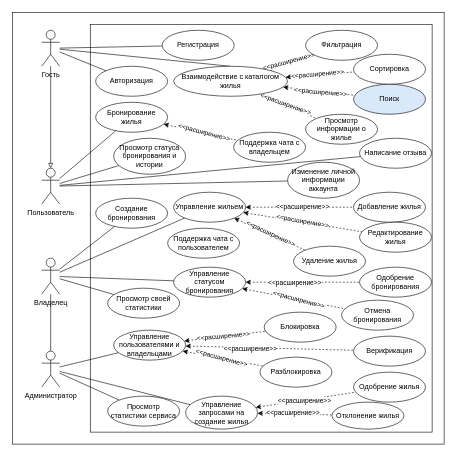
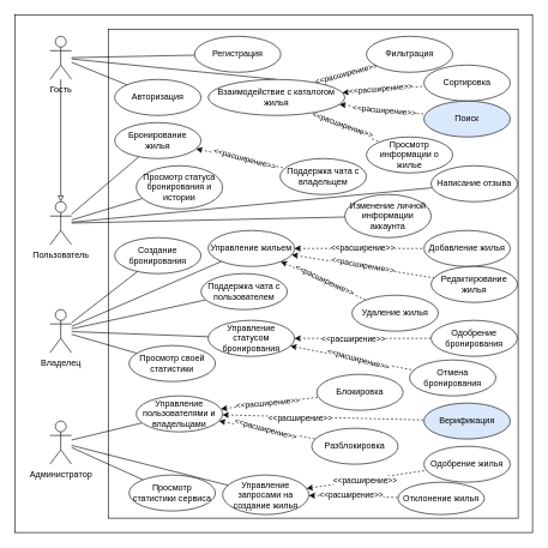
  <mxCell id="0" />
  <mxCell id="1" parent="0" />
  <mxCell id="2" value="" style="whiteSpace=wrap;html=1;aspect=fixed;" parent="1" vertex="1"><mxGeometry x="20" y="20" width="720" height="720" as="geometry" /></mxCell>
  <mxCell id="3" value="" style="rounded=0;whiteSpace=wrap;html=1;" parent="1" vertex="1"><mxGeometry x="150" y="40" width="570" height="680" as="geometry" /></mxCell>
  <mxCell id="4" style="rounded=0;orthogonalLoop=1;jettySize=auto;html=1;endArrow=none;startFill=0;" parent="1" source="83" target="8" edge="1"><mxGeometry relative="1" as="geometry" /></mxCell>
  <mxCell id="5" style="rounded=0;orthogonalLoop=1;jettySize=auto;html=1;endArrow=none;startFill=0;" parent="1" source="83" target="9" edge="1"><mxGeometry relative="1" as="geometry" /></mxCell>
  <mxCell id="6" style="rounded=0;orthogonalLoop=1;jettySize=auto;html=1;endArrow=none;startFill=0;entryX=0.5;entryY=0;entryDx=0;entryDy=0;" parent="1" source="83" target="18" edge="1"><mxGeometry relative="1" as="geometry" /></mxCell>
  <mxCell id="7" style="edgeStyle=orthogonalEdgeStyle;rounded=0;orthogonalLoop=1;jettySize=auto;html=1;endArrow=block;endFill=0;" edge="1" parent="1" source="83" target="27"><mxGeometry relative="1" as="geometry" /></mxCell>
  <mxCell id="8" value="Регистрация" style="ellipse;whiteSpace=wrap;html=1;" parent="1" vertex="1"><mxGeometry x="270" y="50" width="120" height="50" as="geometry" /></mxCell>
  <mxCell id="9" value="Авторизация" style="ellipse;whiteSpace=wrap;html=1;" parent="1" vertex="1"><mxGeometry x="159" y="110" width="120" height="50" as="geometry" /></mxCell>
  <mxCell id="10" style="rounded=0;orthogonalLoop=1;jettySize=auto;html=1;dashed=1;startArrow=classic;startFill=1;endArrow=none;" parent="1" source="18" target="19" edge="1"><mxGeometry relative="1" as="geometry" /></mxCell>
  <mxCell id="11" value="&amp;lt;&amp;lt;расширение&amp;gt;&amp;gt;" style="edgeLabel;html=1;align=center;verticalAlign=middle;resizable=0;points=[];rotation=-15;" parent="10" vertex="1" connectable="0"><mxGeometry x="-0.038" y="2" relative="1" as="geometry"><mxPoint as="offset" /></mxGeometry></mxCell>
  <mxCell id="12" style="rounded=0;orthogonalLoop=1;jettySize=auto;html=1;dashed=1;startArrow=classic;startFill=1;endArrow=none;" parent="1" source="18" target="20" edge="1"><mxGeometry relative="1" as="geometry" /></mxCell>
  <mxCell id="13" value="&amp;lt;&amp;lt;расширение&amp;gt;&amp;gt;" style="edgeLabel;html=1;align=center;verticalAlign=middle;resizable=0;points=[];rotation=-5;" parent="12" vertex="1" connectable="0"><mxGeometry x="-0.082" y="2" relative="1" as="geometry"><mxPoint as="offset" /></mxGeometry></mxCell>
  <mxCell id="14" style="rounded=0;orthogonalLoop=1;jettySize=auto;html=1;dashed=1;startArrow=classic;startFill=1;endArrow=none;" parent="1" source="18" target="21" edge="1"><mxGeometry relative="1" as="geometry" /></mxCell>
  <mxCell id="15" value="&amp;lt;&amp;lt;расширение&amp;gt;&amp;gt;" style="edgeLabel;html=1;align=center;verticalAlign=middle;resizable=0;points=[];rotation=5;" parent="14" vertex="1" connectable="0"><mxGeometry x="0.042" y="-1" relative="1" as="geometry"><mxPoint as="offset" /></mxGeometry></mxCell>
  <mxCell id="16" style="rounded=0;orthogonalLoop=1;jettySize=auto;html=1;dashed=1;startArrow=classic;startFill=1;endArrow=none;" parent="1" source="18" target="22" edge="1"><mxGeometry relative="1" as="geometry" /></mxCell>
  <mxCell id="17" value="&amp;lt;&amp;lt;расширение&amp;gt;&amp;gt;" style="edgeLabel;html=1;align=center;verticalAlign=middle;resizable=0;points=[];rotation=20;" parent="16" vertex="1" connectable="0"><mxGeometry x="-0.109" y="2" relative="1" as="geometry"><mxPoint as="offset" /></mxGeometry></mxCell>
  <mxCell id="18" value="Взаимодействие с каталогом жилья" style="ellipse;whiteSpace=wrap;html=1;" parent="1" vertex="1"><mxGeometry x="289" y="110" width="190" height="50" as="geometry" /></mxCell>
  <mxCell id="19" value="Фильтрация" style="ellipse;whiteSpace=wrap;html=1;" parent="1" vertex="1"><mxGeometry x="509" y="50" width="120" height="50" as="geometry" /></mxCell>
  <mxCell id="20" value="Сортировка" style="ellipse;whiteSpace=wrap;html=1;" parent="1" vertex="1"><mxGeometry x="589" y="90" width="120" height="50" as="geometry" /></mxCell>
  <mxCell id="21" value="Поиск" style="ellipse;whiteSpace=wrap;html=1;fillColor=#dae8fc;" parent="1" vertex="1"><mxGeometry x="589" y="140" width="120" height="50" as="geometry" /></mxCell>
  <mxCell id="22" value="Просмотр информации о жилье" style="ellipse;whiteSpace=wrap;html=1;" parent="1" vertex="1"><mxGeometry x="509" y="190" width="120" height="50" as="geometry" /></mxCell>
  <mxCell id="23" style="rounded=0;orthogonalLoop=1;jettySize=auto;html=1;endArrow=none;startFill=0;" parent="1" source="27" target="30" edge="1"><mxGeometry relative="1" as="geometry" /></mxCell>
  <mxCell id="24" style="rounded=0;orthogonalLoop=1;jettySize=auto;html=1;endArrow=none;startFill=0;" parent="1" source="27" target="32" edge="1"><mxGeometry relative="1" as="geometry" /></mxCell>
  <mxCell id="25" style="rounded=0;orthogonalLoop=1;jettySize=auto;html=1;endArrow=none;startFill=0;" parent="1" source="27" target="33" edge="1"><mxGeometry relative="1" as="geometry" /></mxCell>
  <mxCell id="26" style="rounded=0;orthogonalLoop=1;jettySize=auto;html=1;endArrow=none;startFill=0;" parent="1" source="27" target="34" edge="1"><mxGeometry relative="1" as="geometry" /></mxCell>
  <mxCell id="27" value="Пользователь" style="shape=umlActor;verticalLabelPosition=bottom;verticalAlign=top;html=1;outlineConnect=0;" parent="1" vertex="1"><mxGeometry x="69" y="280" width="30" height="60" as="geometry" /></mxCell>
  <mxCell id="28" style="rounded=0;orthogonalLoop=1;jettySize=auto;html=1;dashed=1;startArrow=classic;startFill=1;endArrow=none;" parent="1" source="30" target="31" edge="1"><mxGeometry relative="1" as="geometry" /></mxCell>
  <mxCell id="29" value="&amp;lt;&amp;lt;расширение&amp;gt;&amp;gt;" style="edgeLabel;html=1;align=center;verticalAlign=middle;resizable=0;points=[];rotation=15;" parent="28" vertex="1" connectable="0"><mxGeometry x="-0.168" y="1" relative="1" as="geometry"><mxPoint x="15" y="3" as="offset" /></mxGeometry></mxCell>
  <mxCell id="30" value="Бронирование жилья" style="ellipse;whiteSpace=wrap;html=1;" parent="1" vertex="1"><mxGeometry x="159" y="170" width="120" height="50" as="geometry" /></mxCell>
  <mxCell id="31" value="Поддержка чата с владельцем" style="ellipse;whiteSpace=wrap;html=1;" parent="1" vertex="1"><mxGeometry x="389" y="220" width="120" height="50" as="geometry" /></mxCell>
  <mxCell id="32" value="Просмотр статуса бронирования и истории" style="ellipse;whiteSpace=wrap;html=1;" parent="1" vertex="1"><mxGeometry x="189" y="230" width="120" height="60" as="geometry" /></mxCell>
  <mxCell id="33" value="Написание отзыва" style="ellipse;whiteSpace=wrap;html=1;" parent="1" vertex="1"><mxGeometry x="599" y="230" width="120" height="50" as="geometry" /></mxCell>
  <mxCell id="34" value="Изменение личной информации аккаунта" style="ellipse;whiteSpace=wrap;html=1;" parent="1" vertex="1"><mxGeometry x="479" y="270" width="120" height="60" as="geometry" /></mxCell>
  <mxCell id="35" style="rounded=0;orthogonalLoop=1;jettySize=auto;html=1;endArrow=none;startFill=0;" parent="1" source="40" target="47" edge="1"><mxGeometry relative="1" as="geometry" /></mxCell>
  <mxCell id="36" style="rounded=0;orthogonalLoop=1;jettySize=auto;html=1;endArrow=none;startFill=0;" parent="1" source="40" target="55" edge="1"><mxGeometry relative="1" as="geometry" /></mxCell>
- <mxCell id="37" style="rounded=0;orthogonalLoop=1;jettySize=auto;html=1;endArrow=none;startFill=0;" parent="1" source="40" target="64" edge="1"><mxGeometry relative="1" as="geometry" /></mxCell>
+ <mxCell id="37" style="rounded=0;orthogonalLoop=1;jettySize=auto;html=1;endArrow=none;startFill=0;" parent="1" source="40" target="56" edge="1"><mxGeometry relative="1" as="geometry" /></mxCell>
  <mxCell id="38" style="rounded=0;orthogonalLoop=1;jettySize=auto;html=1;endArrow=none;startFill=0;" parent="1" source="40" target="57" edge="1"><mxGeometry relative="1" as="geometry" /></mxCell>
  <mxCell id="39" style="rounded=0;orthogonalLoop=1;jettySize=auto;html=1;endArrow=none;startFill=0;" parent="1" source="40" target="60" edge="1"><mxGeometry relative="1" as="geometry" /></mxCell>
  <mxCell id="40" value="Владелец" style="shape=umlActor;verticalLabelPosition=bottom;verticalAlign=top;html=1;outlineConnect=0;" parent="1" vertex="1"><mxGeometry x="69" y="430" width="30" height="60" as="geometry" /></mxCell>
  <mxCell id="41" style="rounded=0;orthogonalLoop=1;jettySize=auto;html=1;dashed=1;endArrow=none;startFill=1;startArrow=classic;" parent="1" source="47" target="48" edge="1"><mxGeometry relative="1" as="geometry" /></mxCell>
  <mxCell id="42" value="&amp;lt;&amp;lt;расширение&amp;gt;&amp;gt;" style="edgeLabel;html=1;align=center;verticalAlign=middle;resizable=0;points=[];rotation=0;" parent="41" vertex="1" connectable="0"><mxGeometry x="0.045" y="1" relative="1" as="geometry"><mxPoint as="offset" /></mxGeometry></mxCell>
  <mxCell id="43" style="rounded=0;orthogonalLoop=1;jettySize=auto;html=1;dashed=1;endArrow=none;startFill=1;startArrow=classic;" parent="1" source="47" target="49" edge="1"><mxGeometry relative="1" as="geometry" /></mxCell>
  <mxCell id="44" value="&amp;lt;&amp;lt;расширение&amp;gt;&amp;gt;" style="edgeLabel;html=1;align=center;verticalAlign=middle;resizable=0;points=[];rotation=10;" parent="43" vertex="1" connectable="0"><mxGeometry x="-0.014" y="2" relative="1" as="geometry"><mxPoint as="offset" /></mxGeometry></mxCell>
  <mxCell id="45" style="rounded=0;orthogonalLoop=1;jettySize=auto;html=1;dashed=1;endArrow=none;startFill=1;startArrow=classic;" parent="1" source="47" target="50" edge="1"><mxGeometry relative="1" as="geometry" /></mxCell>
  <mxCell id="46" value="&amp;lt;&amp;lt;расширение&amp;gt;&amp;gt;" style="edgeLabel;html=1;align=center;verticalAlign=middle;resizable=0;points=[];rotation=25;" parent="45" vertex="1" connectable="0"><mxGeometry x="0.021" y="2" relative="1" as="geometry"><mxPoint as="offset" /></mxGeometry></mxCell>
  <mxCell id="47" value="Управление жильем" style="ellipse;whiteSpace=wrap;html=1;" parent="1" vertex="1"><mxGeometry x="289" y="320" width="120" height="50" as="geometry" /></mxCell>
  <mxCell id="48" value="Добавление жилья" style="ellipse;whiteSpace=wrap;html=1;" parent="1" vertex="1"><mxGeometry x="589" y="320" width="120" height="50" as="geometry" /></mxCell>
  <mxCell id="49" value="Редактирование жилья" style="ellipse;whiteSpace=wrap;html=1;" parent="1" vertex="1"><mxGeometry x="599" y="370" width="120" height="50" as="geometry" /></mxCell>
  <mxCell id="50" value="Удаление жилья" style="ellipse;whiteSpace=wrap;html=1;" parent="1" vertex="1"><mxGeometry x="489" y="410" width="120" height="50" as="geometry" /></mxCell>
  <mxCell id="51" style="rounded=0;orthogonalLoop=1;jettySize=auto;html=1;dashed=1;endArrow=none;endFill=1;startFill=1;startArrow=classic;" parent="1" source="55" target="58" edge="1"><mxGeometry relative="1" as="geometry" /></mxCell>
  <mxCell id="52" value="&amp;lt;&amp;lt;расширение&amp;gt;&amp;gt;" style="edgeLabel;html=1;align=center;verticalAlign=middle;resizable=0;points=[];" parent="51" vertex="1" connectable="0"><mxGeometry x="-0.151" y="-1" relative="1" as="geometry"><mxPoint as="offset" /></mxGeometry></mxCell>
  <mxCell id="53" style="rounded=0;orthogonalLoop=1;jettySize=auto;html=1;dashed=1;endArrow=none;endFill=1;startFill=1;startArrow=classic;" parent="1" source="55" target="59" edge="1"><mxGeometry relative="1" as="geometry" /></mxCell>
  <mxCell id="54" value="&amp;lt;&amp;lt;расширение&amp;gt;&amp;gt;" style="edgeLabel;html=1;align=center;verticalAlign=middle;resizable=0;points=[];rotation=15;" parent="53" vertex="1" connectable="0"><mxGeometry x="0.104" y="1" relative="1" as="geometry"><mxPoint as="offset" /></mxGeometry></mxCell>
  <mxCell id="55" value="Управление статусом бронирования" style="ellipse;whiteSpace=wrap;html=1;" parent="1" vertex="1"><mxGeometry x="289" y="445" width="120" height="50" as="geometry" /></mxCell>
  <mxCell id="56" value="Поддержка чата с пользователем" style="ellipse;whiteSpace=wrap;html=1;" parent="1" vertex="1"><mxGeometry x="279" y="380" width="120" height="50" as="geometry" /></mxCell>
  <mxCell id="57" value="Просмотр своей статистики" style="ellipse;whiteSpace=wrap;html=1;" parent="1" vertex="1"><mxGeometry x="179" y="480" width="120" height="50" as="geometry" /></mxCell>
  <mxCell id="58" value="Одобрение бронирования" style="ellipse;whiteSpace=wrap;html=1;" parent="1" vertex="1"><mxGeometry x="599" y="445" width="120" height="50" as="geometry" /></mxCell>
  <mxCell id="59" value="Отмена бронирования" style="ellipse;whiteSpace=wrap;html=1;" parent="1" vertex="1"><mxGeometry x="569" y="500" width="120" height="50" as="geometry" /></mxCell>
  <mxCell id="60" value="Создание бронирования" style="ellipse;whiteSpace=wrap;html=1;" parent="1" vertex="1"><mxGeometry x="159" y="330" width="120" height="50" as="geometry" /></mxCell>
  <mxCell id="61" style="rounded=0;orthogonalLoop=1;jettySize=auto;html=1;endArrow=none;startFill=0;" parent="1" source="64" target="71" edge="1"><mxGeometry relative="1" as="geometry" /></mxCell>
  <mxCell id="62" style="rounded=0;orthogonalLoop=1;jettySize=auto;html=1;endArrow=none;startFill=0;" parent="1" source="64" target="79" edge="1"><mxGeometry relative="1" as="geometry" /></mxCell>
  <mxCell id="63" style="rounded=0;orthogonalLoop=1;jettySize=auto;html=1;endArrow=none;startFill=0;" parent="1" source="64" target="72" edge="1"><mxGeometry relative="1" as="geometry" /></mxCell>
  <mxCell id="64" value="Администрато&lt;span style=&quot;background-color: transparent; color: light-dark(rgb(0, 0, 0), rgb(255, 255, 255));&quot;&gt;р&lt;/span&gt;" style="shape=umlActor;verticalLabelPosition=bottom;verticalAlign=top;html=1;outlineConnect=0;" parent="1" vertex="1"><mxGeometry x="69" y="585" width="30" height="60" as="geometry" /></mxCell>
  <mxCell id="65" style="rounded=0;orthogonalLoop=1;jettySize=auto;html=1;endArrow=none;endFill=1;dashed=1;startFill=1;startArrow=classic;" parent="1" source="71" target="74" edge="1"><mxGeometry relative="1" as="geometry" /></mxCell>
  <mxCell id="66" value="&amp;lt;&amp;lt;расширение&amp;gt;&amp;gt;" style="edgeLabel;html=1;align=center;verticalAlign=middle;resizable=0;points=[];rotation=-5;" parent="65" vertex="1" connectable="0"><mxGeometry x="-0.048" y="1" relative="1" as="geometry"><mxPoint as="offset" /></mxGeometry></mxCell>
  <mxCell id="67" style="rounded=0;orthogonalLoop=1;jettySize=auto;html=1;endArrow=none;endFill=1;dashed=1;startFill=1;startArrow=classic;" parent="1" source="71" target="73" edge="1"><mxGeometry relative="1" as="geometry" /></mxCell>
  <mxCell id="68" value="&amp;lt;&amp;lt;расширение&amp;gt;&amp;gt;" style="edgeLabel;html=1;align=center;verticalAlign=middle;resizable=0;points=[];" parent="67" vertex="1" connectable="0"><mxGeometry x="-0.228" y="-1" relative="1" as="geometry"><mxPoint as="offset" /></mxGeometry></mxCell>
  <mxCell id="69" style="rounded=0;orthogonalLoop=1;jettySize=auto;html=1;dashed=1;endArrow=none;startFill=1;startArrow=classic;" edge="1" parent="1" source="71" target="82"><mxGeometry relative="1" as="geometry" /></mxCell>
  <mxCell id="70" value="&amp;lt;&amp;lt;расширение&amp;gt;&amp;gt;" style="edgeLabel;html=1;align=center;verticalAlign=middle;resizable=0;points=[];rotation=15;" vertex="1" connectable="0" parent="69"><mxGeometry x="-0.051" y="1" relative="1" as="geometry"><mxPoint as="offset" /></mxGeometry></mxCell>
  <mxCell id="71" value="Управление пользователями и владельцами" style="ellipse;whiteSpace=wrap;html=1;" parent="1" vertex="1"><mxGeometry x="189" y="550" width="120" height="50" as="geometry" /></mxCell>
  <mxCell id="72" value="Просмотр статистики сервиса" style="ellipse;whiteSpace=wrap;html=1;" parent="1" vertex="1"><mxGeometry x="179" y="660" width="120" height="50" as="geometry" /></mxCell>
- <mxCell id="73" value="Верификация" style="ellipse;whiteSpace=wrap;html=1;" parent="1" vertex="1"><mxGeometry x="589" y="560" width="120" height="50" as="geometry" /></mxCell>
+ <mxCell id="73" value="Верификация" style="ellipse;whiteSpace=wrap;html=1;fillColor=#dae8fc;" parent="1" vertex="1"><mxGeometry x="589" y="560" width="120" height="50" as="geometry" /></mxCell>
  <mxCell id="74" value="Блокировка" style="ellipse;whiteSpace=wrap;html=1;" parent="1" vertex="1"><mxGeometry x="440" y="520" width="120" height="50" as="geometry" /></mxCell>
  <mxCell id="75" style="rounded=0;orthogonalLoop=1;jettySize=auto;html=1;dashed=1;startArrow=classic;startFill=1;endArrow=none;" parent="1" source="79" target="80" edge="1"><mxGeometry relative="1" as="geometry" /></mxCell>
  <mxCell id="76" value="&amp;lt;&amp;lt;расширение&amp;gt;&amp;gt;" style="edgeLabel;html=1;align=center;verticalAlign=middle;resizable=0;points=[];" parent="75" vertex="1" connectable="0"><mxGeometry x="-0.03" relative="1" as="geometry"><mxPoint y="1" as="offset" /></mxGeometry></mxCell>
  <mxCell id="77" style="rounded=0;orthogonalLoop=1;jettySize=auto;html=1;dashed=1;startArrow=classic;startFill=1;endArrow=none;" parent="1" source="79" target="81" edge="1"><mxGeometry relative="1" as="geometry" /></mxCell>
  <mxCell id="78" value="&amp;lt;&amp;lt;расширение&amp;gt;&amp;gt;" style="edgeLabel;html=1;align=center;verticalAlign=middle;resizable=0;points=[];" parent="77" vertex="1" connectable="0"><mxGeometry x="-0.044" y="2" relative="1" as="geometry"><mxPoint as="offset" /></mxGeometry></mxCell>
  <mxCell id="79" value="Управление запросами на создание жилья" style="ellipse;whiteSpace=wrap;html=1;" parent="1" vertex="1"><mxGeometry x="309" y="660" width="120" height="55" as="geometry" /></mxCell>
  <mxCell id="80" value="Одобрение жилья" style="ellipse;whiteSpace=wrap;html=1;" parent="1" vertex="1"><mxGeometry x="589" y="620" width="120" height="50" as="geometry" /></mxCell>
  <mxCell id="81" value="Отклонение жилья" style="ellipse;whiteSpace=wrap;html=1;" parent="1" vertex="1"><mxGeometry x="553" y="670" width="120" height="45" as="geometry" /></mxCell>
  <mxCell id="82" value="Разблокировка" style="ellipse;whiteSpace=wrap;html=1;" vertex="1" parent="1"><mxGeometry x="433" y="595" width="120" height="50" as="geometry" /></mxCell>
  <mxCell id="83" value="Гость" style="shape=umlActor;verticalLabelPosition=bottom;verticalAlign=top;html=1;outlineConnect=0;" parent="1" vertex="1"><mxGeometry x="69" y="50" width="30" height="60" as="geometry" /></mxCell>
